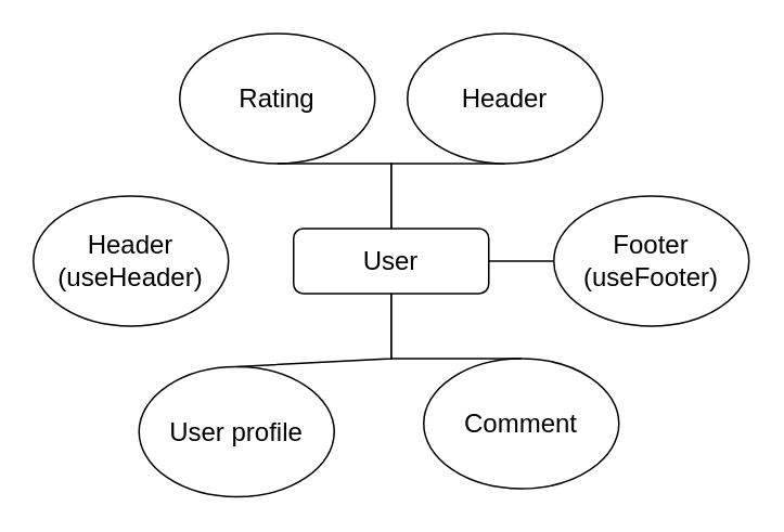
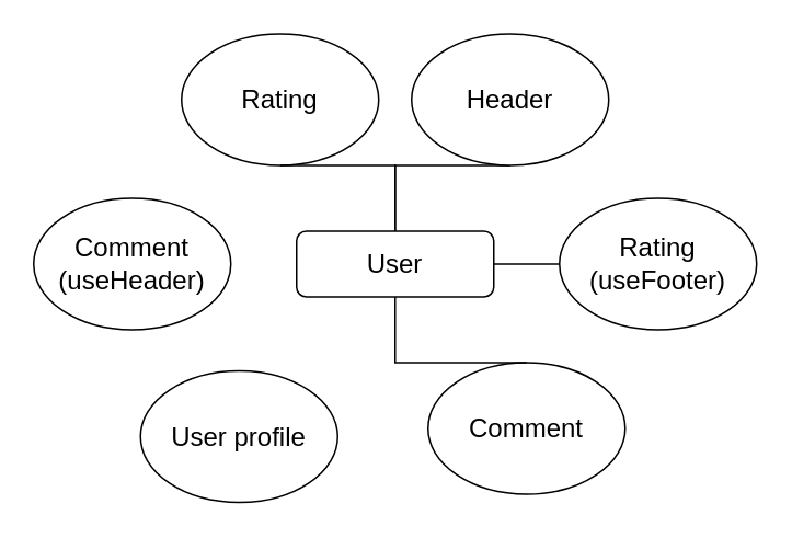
  <mxCell id="0" />
  <mxCell id="1" parent="0" />
  <mxCell id="2" value="&lt;font style=&quot;font-size: 16px;&quot;&gt;User&lt;/font&gt;" style="rounded=1;whiteSpace=wrap;html=1;" vertex="1" parent="1"><mxGeometry x="180" y="140" width="120" height="40" as="geometry" /></mxCell>
- <mxCell id="3" value="Header&lt;br&gt;(useHeader)" style="ellipse;whiteSpace=wrap;html=1;fontSize=16;" vertex="1" parent="1"><mxGeometry x="20" y="120" width="120" height="80" as="geometry" /></mxCell>
+ <mxCell id="3" value="Comment&lt;br&gt;(useHeader)" style="ellipse;whiteSpace=wrap;html=1;fontSize=16;" vertex="1" parent="1"><mxGeometry x="20" y="120" width="120" height="80" as="geometry" /></mxCell>
  <mxCell id="4" value="" style="endArrow=none;html=1;rounded=0;fontSize=16;exitX=1;exitY=0.5;exitDx=0;exitDy=0;" edge="1" parent="1" source="2" target="5"><mxGeometry width="50" height="50" relative="1" as="geometry"><mxPoint x="210" y="200" as="sourcePoint" /><mxPoint x="260" y="150" as="targetPoint" /></mxGeometry></mxCell>
- <mxCell id="5" value="Footer&lt;br&gt;(useFooter)" style="ellipse;whiteSpace=wrap;html=1;fontSize=16;" vertex="1" parent="1"><mxGeometry x="340" y="120" width="120" height="80" as="geometry" /></mxCell>
+ <mxCell id="5" value="Rating&lt;br&gt;(useFooter)" style="ellipse;whiteSpace=wrap;html=1;fontSize=16;" vertex="1" parent="1"><mxGeometry x="340" y="120" width="120" height="80" as="geometry" /></mxCell>
  <mxCell id="6" value="" style="endArrow=none;html=1;rounded=0;fontSize=16;exitX=0.5;exitY=0;exitDx=0;exitDy=0;entryX=0.5;entryY=1;entryDx=0;entryDy=0;" edge="1" parent="1" source="2" target="9"><mxGeometry width="50" height="50" relative="1" as="geometry"><mxPoint x="210" y="190" as="sourcePoint" /><mxPoint x="240" y="100" as="targetPoint" /><Array as="points"><mxPoint x="240" y="100" /></Array></mxGeometry></mxCell>
  <mxCell id="7" value="Comment" style="ellipse;whiteSpace=wrap;html=1;fontSize=16;" vertex="1" parent="1"><mxGeometry x="260" y="220" width="120" height="80" as="geometry" /></mxCell>
  <mxCell id="8" value="" style="endArrow=none;html=1;rounded=0;fontSize=16;exitX=0.5;exitY=1;exitDx=0;exitDy=0;entryX=0.5;entryY=0;entryDx=0;entryDy=0;" edge="1" parent="1" source="2" target="7"><mxGeometry width="50" height="50" relative="1" as="geometry"><mxPoint x="210" y="190" as="sourcePoint" /><mxPoint x="260" y="140" as="targetPoint" /><Array as="points"><mxPoint x="240" y="220" /></Array></mxGeometry></mxCell>
  <mxCell id="9" value="&lt;font style=&quot;font-size: 16px;&quot;&gt;Header&lt;/font&gt;" style="ellipse;whiteSpace=wrap;html=1;" vertex="1" parent="1"><mxGeometry x="250" y="20" width="120" height="80" as="geometry" /></mxCell>
  <mxCell id="10" value="Rating" style="ellipse;whiteSpace=wrap;html=1;fontSize=16;" vertex="1" parent="1"><mxGeometry x="110" y="20" width="120" height="80" as="geometry" /></mxCell>
  <mxCell id="11" value="" style="endArrow=none;html=1;rounded=0;fontSize=16;exitX=0.5;exitY=0;exitDx=0;exitDy=0;entryX=0.5;entryY=1;entryDx=0;entryDy=0;" edge="1" parent="1" source="2" target="10"><mxGeometry width="50" height="50" relative="1" as="geometry"><mxPoint x="210" y="210" as="sourcePoint" /><mxPoint x="260" y="160" as="targetPoint" /><Array as="points"><mxPoint x="240" y="100" /></Array></mxGeometry></mxCell>
  <mxCell id="12" value="User profile" style="ellipse;whiteSpace=wrap;html=1;fontSize=16;" vertex="1" parent="1"><mxGeometry x="85" y="225" width="120" height="80" as="geometry" /></mxCell>
- <mxCell id="13" value="" style="endArrow=none;html=1;rounded=0;fontSize=16;exitX=0.5;exitY=0;exitDx=0;exitDy=0;entryX=0.5;entryY=1;entryDx=0;entryDy=0;" edge="1" parent="1" source="12" target="2"><mxGeometry width="50" height="50" relative="1" as="geometry"><mxPoint x="210" y="210" as="sourcePoint" /><mxPoint x="260" y="160" as="targetPoint" /><Array as="points"><mxPoint x="240" y="220" /></Array></mxGeometry></mxCell>
